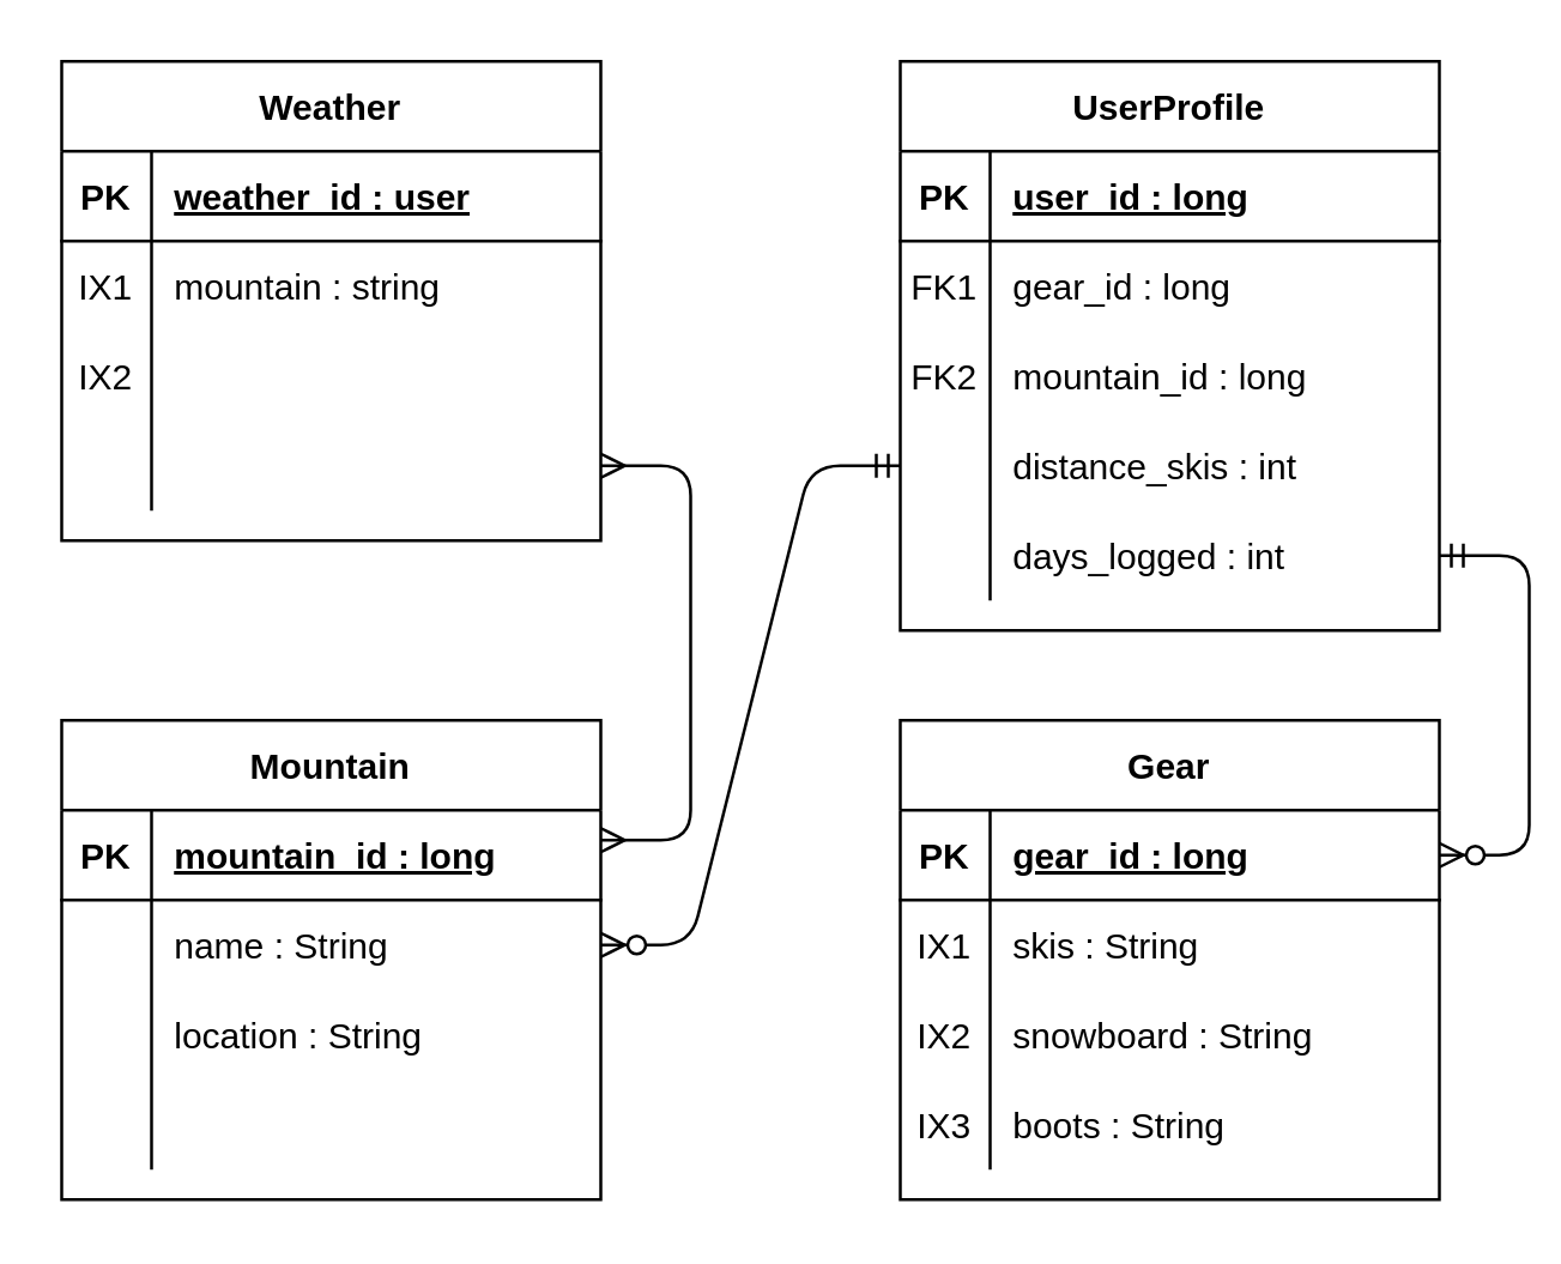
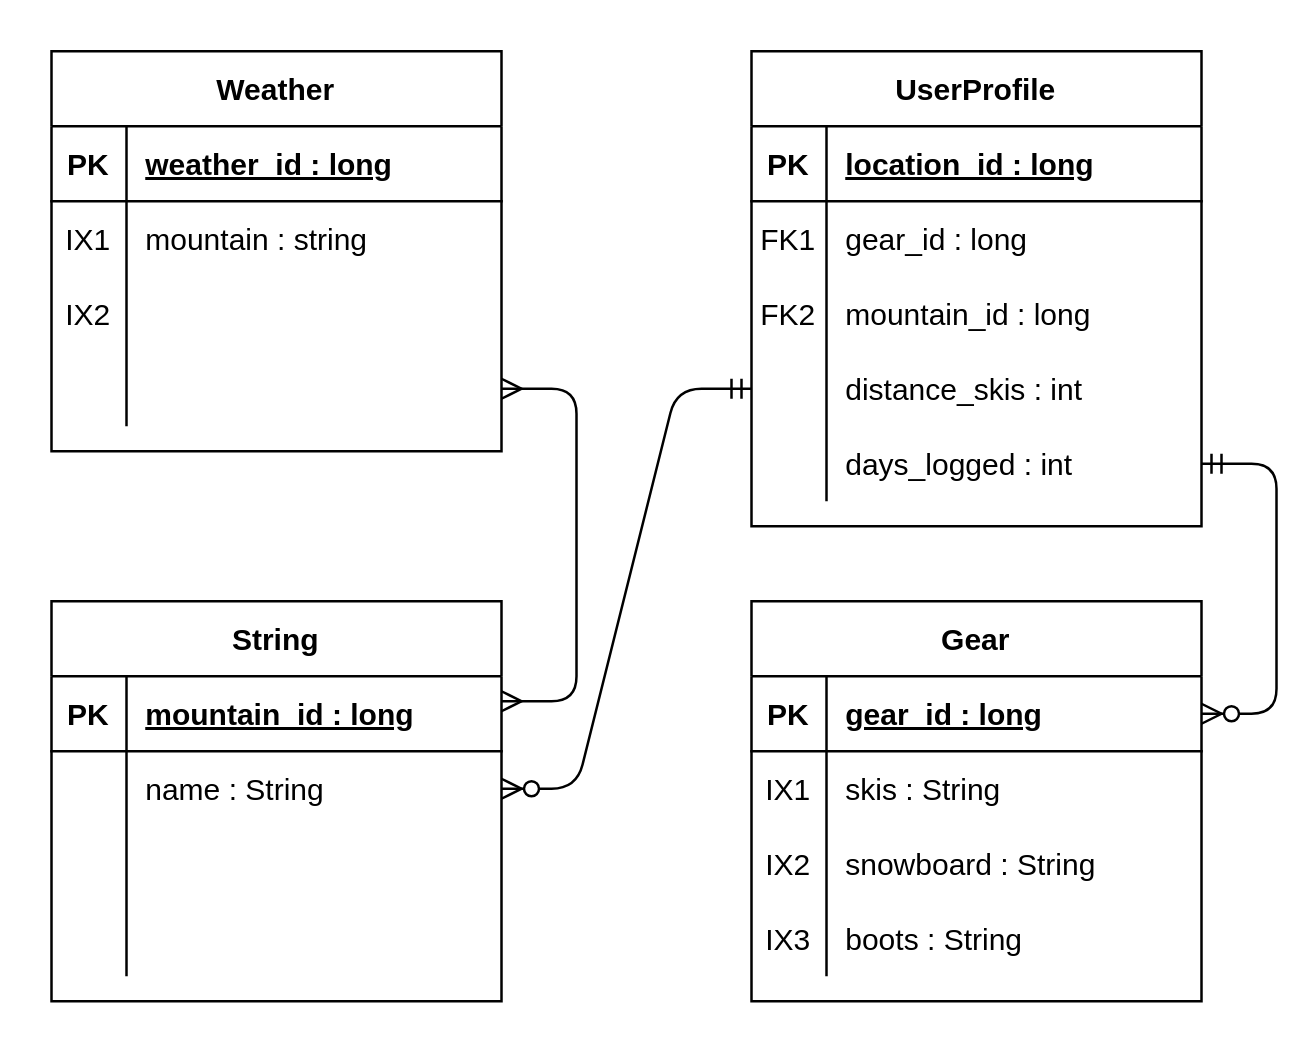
  <mxCell id="0" />
  <mxCell id="1" parent="0" />
  <mxCell id="2" value="Weather" style="shape=table;startSize=30;container=1;collapsible=1;childLayout=tableLayout;fixedRows=1;rowLines=0;fontStyle=1;align=center;resizeLast=1;" vertex="1" parent="1"><mxGeometry x="20" y="20" width="180" height="160" as="geometry" /></mxCell>
  <mxCell id="3" value="" style="shape=partialRectangle;collapsible=0;dropTarget=0;pointerEvents=0;fillColor=none;top=0;left=0;bottom=1;right=0;points=[[0,0.5],[1,0.5]];portConstraint=eastwest;" vertex="1" parent="2"><mxGeometry y="30" width="180" height="30" as="geometry" /></mxCell>
  <mxCell id="4" value="PK" style="shape=partialRectangle;connectable=0;fillColor=none;top=0;left=0;bottom=0;right=0;fontStyle=1;overflow=hidden;" vertex="1" parent="3"><mxGeometry width="30" height="30" as="geometry" /></mxCell>
- <mxCell id="5" value="weather_id : user" style="shape=partialRectangle;connectable=0;fillColor=none;top=0;left=0;bottom=0;right=0;align=left;spacingLeft=6;fontStyle=5;overflow=hidden;" vertex="1" parent="3"><mxGeometry x="30" width="150" height="30" as="geometry" /></mxCell>
+ <mxCell id="5" value="weather_id : long" style="shape=partialRectangle;connectable=0;fillColor=none;top=0;left=0;bottom=0;right=0;align=left;spacingLeft=6;fontStyle=5;overflow=hidden;" vertex="1" parent="3"><mxGeometry x="30" width="150" height="30" as="geometry" /></mxCell>
  <mxCell id="6" value="" style="shape=partialRectangle;collapsible=0;dropTarget=0;pointerEvents=0;fillColor=none;top=0;left=0;bottom=0;right=0;points=[[0,0.5],[1,0.5]];portConstraint=eastwest;" vertex="1" parent="2"><mxGeometry y="60" width="180" height="30" as="geometry" /></mxCell>
  <mxCell id="7" value="IX1" style="shape=partialRectangle;connectable=0;fillColor=none;top=0;left=0;bottom=0;right=0;editable=1;overflow=hidden;" vertex="1" parent="6"><mxGeometry width="30" height="30" as="geometry" /></mxCell>
  <mxCell id="8" value="mountain : string" style="shape=partialRectangle;connectable=0;fillColor=none;top=0;left=0;bottom=0;right=0;align=left;spacingLeft=6;overflow=hidden;" vertex="1" parent="6"><mxGeometry x="30" width="150" height="30" as="geometry" /></mxCell>
  <mxCell id="9" value="" style="shape=partialRectangle;collapsible=0;dropTarget=0;pointerEvents=0;fillColor=none;top=0;left=0;bottom=0;right=0;points=[[0,0.5],[1,0.5]];portConstraint=eastwest;" vertex="1" parent="2"><mxGeometry y="90" width="180" height="30" as="geometry" /></mxCell>
  <mxCell id="10" value="IX2" style="shape=partialRectangle;connectable=0;fillColor=none;top=0;left=0;bottom=0;right=0;editable=1;overflow=hidden;" vertex="1" parent="9"><mxGeometry width="30" height="30" as="geometry" /></mxCell>
  <mxCell id="11" value="" style="shape=partialRectangle;collapsible=0;dropTarget=0;pointerEvents=0;fillColor=none;top=0;left=0;bottom=0;right=0;points=[[0,0.5],[1,0.5]];portConstraint=eastwest;" vertex="1" parent="2"><mxGeometry y="120" width="180" height="30" as="geometry" /></mxCell>
  <mxCell id="12" value="" style="shape=partialRectangle;connectable=0;fillColor=none;top=0;left=0;bottom=0;right=0;editable=1;overflow=hidden;" vertex="1" parent="11"><mxGeometry width="30" height="30" as="geometry" /></mxCell>
  <mxCell id="13" value="" style="shape=partialRectangle;connectable=0;fillColor=none;top=0;left=0;bottom=0;right=0;align=left;spacingLeft=6;overflow=hidden;" vertex="1" parent="11"><mxGeometry x="30" width="150" height="30" as="geometry" /></mxCell>
  <mxCell id="14" value="UserProfile" style="shape=table;startSize=30;container=1;collapsible=1;childLayout=tableLayout;fixedRows=1;rowLines=0;fontStyle=1;align=center;resizeLast=1;" vertex="1" parent="1"><mxGeometry x="300" y="20" width="180" height="190" as="geometry" /></mxCell>
  <mxCell id="15" value="" style="shape=partialRectangle;collapsible=0;dropTarget=0;pointerEvents=0;fillColor=none;top=0;left=0;bottom=1;right=0;points=[[0,0.5],[1,0.5]];portConstraint=eastwest;" vertex="1" parent="14"><mxGeometry y="30" width="180" height="30" as="geometry" /></mxCell>
  <mxCell id="16" value="PK" style="shape=partialRectangle;connectable=0;fillColor=none;top=0;left=0;bottom=0;right=0;fontStyle=1;overflow=hidden;" vertex="1" parent="15"><mxGeometry width="30" height="30" as="geometry" /></mxCell>
- <mxCell id="17" value="user_id : long" style="shape=partialRectangle;connectable=0;fillColor=none;top=0;left=0;bottom=0;right=0;align=left;spacingLeft=6;fontStyle=5;overflow=hidden;" vertex="1" parent="15"><mxGeometry x="30" width="150" height="30" as="geometry" /></mxCell>
+ <mxCell id="17" value="location_id : long" style="shape=partialRectangle;connectable=0;fillColor=none;top=0;left=0;bottom=0;right=0;align=left;spacingLeft=6;fontStyle=5;overflow=hidden;" vertex="1" parent="15"><mxGeometry x="30" width="150" height="30" as="geometry" /></mxCell>
  <mxCell id="18" value="" style="shape=partialRectangle;collapsible=0;dropTarget=0;pointerEvents=0;fillColor=none;top=0;left=0;bottom=0;right=0;points=[[0,0.5],[1,0.5]];portConstraint=eastwest;" vertex="1" parent="14"><mxGeometry y="60" width="180" height="30" as="geometry" /></mxCell>
  <mxCell id="19" value="FK1" style="shape=partialRectangle;connectable=0;fillColor=none;top=0;left=0;bottom=0;right=0;editable=1;overflow=hidden;" vertex="1" parent="18"><mxGeometry width="30" height="30" as="geometry" /></mxCell>
  <mxCell id="20" value="gear_id : long" style="shape=partialRectangle;connectable=0;fillColor=none;top=0;left=0;bottom=0;right=0;align=left;spacingLeft=6;overflow=hidden;" vertex="1" parent="18"><mxGeometry x="30" width="150" height="30" as="geometry" /></mxCell>
  <mxCell id="21" value="" style="shape=partialRectangle;collapsible=0;dropTarget=0;pointerEvents=0;fillColor=none;top=0;left=0;bottom=0;right=0;points=[[0,0.5],[1,0.5]];portConstraint=eastwest;" vertex="1" parent="14"><mxGeometry y="90" width="180" height="30" as="geometry" /></mxCell>
  <mxCell id="22" value="FK2" style="shape=partialRectangle;connectable=0;fillColor=none;top=0;left=0;bottom=0;right=0;editable=1;overflow=hidden;" vertex="1" parent="21"><mxGeometry width="30" height="30" as="geometry" /></mxCell>
  <mxCell id="23" value="mountain_id : long" style="shape=partialRectangle;connectable=0;fillColor=none;top=0;left=0;bottom=0;right=0;align=left;spacingLeft=6;overflow=hidden;" vertex="1" parent="21"><mxGeometry x="30" width="150" height="30" as="geometry" /></mxCell>
  <mxCell id="24" value="" style="shape=partialRectangle;collapsible=0;dropTarget=0;pointerEvents=0;fillColor=none;top=0;left=0;bottom=0;right=0;points=[[0,0.5],[1,0.5]];portConstraint=eastwest;" vertex="1" parent="14"><mxGeometry y="120" width="180" height="30" as="geometry" /></mxCell>
  <mxCell id="25" value="" style="shape=partialRectangle;connectable=0;fillColor=none;top=0;left=0;bottom=0;right=0;editable=1;overflow=hidden;" vertex="1" parent="24"><mxGeometry width="30" height="30" as="geometry" /></mxCell>
  <mxCell id="26" value="distance_skis : int" style="shape=partialRectangle;connectable=0;fillColor=none;top=0;left=0;bottom=0;right=0;align=left;spacingLeft=6;overflow=hidden;" vertex="1" parent="24"><mxGeometry x="30" width="150" height="30" as="geometry" /></mxCell>
  <mxCell id="27" value="" style="shape=partialRectangle;collapsible=0;dropTarget=0;pointerEvents=0;fillColor=none;top=0;left=0;bottom=0;right=0;points=[[0,0.5],[1,0.5]];portConstraint=eastwest;" vertex="1" parent="14"><mxGeometry y="150" width="180" height="30" as="geometry" /></mxCell>
  <mxCell id="28" value="" style="shape=partialRectangle;connectable=0;fillColor=none;top=0;left=0;bottom=0;right=0;editable=1;overflow=hidden;" vertex="1" parent="27"><mxGeometry width="30" height="30" as="geometry" /></mxCell>
  <mxCell id="29" value="days_logged : int" style="shape=partialRectangle;connectable=0;fillColor=none;top=0;left=0;bottom=0;right=0;align=left;spacingLeft=6;overflow=hidden;" vertex="1" parent="27"><mxGeometry x="30" width="150" height="30" as="geometry" /></mxCell>
  <mxCell id="30" value="Gear" style="shape=table;startSize=30;container=1;collapsible=1;childLayout=tableLayout;fixedRows=1;rowLines=0;fontStyle=1;align=center;resizeLast=1;" vertex="1" parent="1"><mxGeometry x="300" y="240" width="180" height="160" as="geometry" /></mxCell>
  <mxCell id="31" value="" style="shape=partialRectangle;collapsible=0;dropTarget=0;pointerEvents=0;fillColor=none;top=0;left=0;bottom=1;right=0;points=[[0,0.5],[1,0.5]];portConstraint=eastwest;" vertex="1" parent="30"><mxGeometry y="30" width="180" height="30" as="geometry" /></mxCell>
  <mxCell id="32" value="PK" style="shape=partialRectangle;connectable=0;fillColor=none;top=0;left=0;bottom=0;right=0;fontStyle=1;overflow=hidden;" vertex="1" parent="31"><mxGeometry width="30" height="30" as="geometry" /></mxCell>
  <mxCell id="33" value="gear_id : long" style="shape=partialRectangle;connectable=0;fillColor=none;top=0;left=0;bottom=0;right=0;align=left;spacingLeft=6;fontStyle=5;overflow=hidden;" vertex="1" parent="31"><mxGeometry x="30" width="150" height="30" as="geometry" /></mxCell>
  <mxCell id="34" value="" style="shape=partialRectangle;collapsible=0;dropTarget=0;pointerEvents=0;fillColor=none;top=0;left=0;bottom=0;right=0;points=[[0,0.5],[1,0.5]];portConstraint=eastwest;" vertex="1" parent="30"><mxGeometry y="60" width="180" height="30" as="geometry" /></mxCell>
  <mxCell id="35" value="IX1" style="shape=partialRectangle;connectable=0;fillColor=none;top=0;left=0;bottom=0;right=0;editable=1;overflow=hidden;" vertex="1" parent="34"><mxGeometry width="30" height="30" as="geometry" /></mxCell>
  <mxCell id="36" value="skis : String" style="shape=partialRectangle;connectable=0;fillColor=none;top=0;left=0;bottom=0;right=0;align=left;spacingLeft=6;overflow=hidden;" vertex="1" parent="34"><mxGeometry x="30" width="150" height="30" as="geometry" /></mxCell>
  <mxCell id="37" value="" style="shape=partialRectangle;collapsible=0;dropTarget=0;pointerEvents=0;fillColor=none;top=0;left=0;bottom=0;right=0;points=[[0,0.5],[1,0.5]];portConstraint=eastwest;" vertex="1" parent="30"><mxGeometry y="90" width="180" height="30" as="geometry" /></mxCell>
  <mxCell id="38" value="IX2" style="shape=partialRectangle;connectable=0;fillColor=none;top=0;left=0;bottom=0;right=0;editable=1;overflow=hidden;" vertex="1" parent="37"><mxGeometry width="30" height="30" as="geometry" /></mxCell>
  <mxCell id="39" value="snowboard : String" style="shape=partialRectangle;connectable=0;fillColor=none;top=0;left=0;bottom=0;right=0;align=left;spacingLeft=6;overflow=hidden;" vertex="1" parent="37"><mxGeometry x="30" width="150" height="30" as="geometry" /></mxCell>
  <mxCell id="40" value="" style="shape=partialRectangle;collapsible=0;dropTarget=0;pointerEvents=0;fillColor=none;top=0;left=0;bottom=0;right=0;points=[[0,0.5],[1,0.5]];portConstraint=eastwest;" vertex="1" parent="30"><mxGeometry y="120" width="180" height="30" as="geometry" /></mxCell>
  <mxCell id="41" value="IX3" style="shape=partialRectangle;connectable=0;fillColor=none;top=0;left=0;bottom=0;right=0;editable=1;overflow=hidden;" vertex="1" parent="40"><mxGeometry width="30" height="30" as="geometry" /></mxCell>
  <mxCell id="42" value="boots : String" style="shape=partialRectangle;connectable=0;fillColor=none;top=0;left=0;bottom=0;right=0;align=left;spacingLeft=6;overflow=hidden;" vertex="1" parent="40"><mxGeometry x="30" width="150" height="30" as="geometry" /></mxCell>
- <mxCell id="43" value="Mountain" style="shape=table;startSize=30;container=1;collapsible=1;childLayout=tableLayout;fixedRows=1;rowLines=0;fontStyle=1;align=center;resizeLast=1;" vertex="1" parent="1"><mxGeometry x="20" y="240" width="180" height="160" as="geometry" /></mxCell>
+ <mxCell id="43" value="String" style="shape=table;startSize=30;container=1;collapsible=1;childLayout=tableLayout;fixedRows=1;rowLines=0;fontStyle=1;align=center;resizeLast=1;" vertex="1" parent="1"><mxGeometry x="20" y="240" width="180" height="160" as="geometry" /></mxCell>
  <mxCell id="44" value="" style="shape=partialRectangle;collapsible=0;dropTarget=0;pointerEvents=0;fillColor=none;top=0;left=0;bottom=1;right=0;points=[[0,0.5],[1,0.5]];portConstraint=eastwest;" vertex="1" parent="43"><mxGeometry y="30" width="180" height="30" as="geometry" /></mxCell>
  <mxCell id="45" value="PK" style="shape=partialRectangle;connectable=0;fillColor=none;top=0;left=0;bottom=0;right=0;fontStyle=1;overflow=hidden;" vertex="1" parent="44"><mxGeometry width="30" height="30" as="geometry" /></mxCell>
  <mxCell id="46" value="mountain_id : long" style="shape=partialRectangle;connectable=0;fillColor=none;top=0;left=0;bottom=0;right=0;align=left;spacingLeft=6;fontStyle=5;overflow=hidden;" vertex="1" parent="44"><mxGeometry x="30" width="150" height="30" as="geometry" /></mxCell>
  <mxCell id="47" value="" style="shape=partialRectangle;collapsible=0;dropTarget=0;pointerEvents=0;fillColor=none;top=0;left=0;bottom=0;right=0;points=[[0,0.5],[1,0.5]];portConstraint=eastwest;" vertex="1" parent="43"><mxGeometry y="60" width="180" height="30" as="geometry" /></mxCell>
  <mxCell id="48" value="" style="shape=partialRectangle;connectable=0;fillColor=none;top=0;left=0;bottom=0;right=0;editable=1;overflow=hidden;" vertex="1" parent="47"><mxGeometry width="30" height="30" as="geometry" /></mxCell>
  <mxCell id="49" value="name : String" style="shape=partialRectangle;connectable=0;fillColor=none;top=0;left=0;bottom=0;right=0;align=left;spacingLeft=6;overflow=hidden;" vertex="1" parent="47"><mxGeometry x="30" width="150" height="30" as="geometry" /></mxCell>
  <mxCell id="50" value="" style="shape=partialRectangle;collapsible=0;dropTarget=0;pointerEvents=0;fillColor=none;top=0;left=0;bottom=0;right=0;points=[[0,0.5],[1,0.5]];portConstraint=eastwest;" vertex="1" parent="43"><mxGeometry y="90" width="180" height="30" as="geometry" /></mxCell>
  <mxCell id="51" value="" style="shape=partialRectangle;connectable=0;fillColor=none;top=0;left=0;bottom=0;right=0;editable=1;overflow=hidden;" vertex="1" parent="50"><mxGeometry width="30" height="30" as="geometry" /></mxCell>
- <mxCell id="52" value="location : String" style="shape=partialRectangle;connectable=0;fillColor=none;top=0;left=0;bottom=0;right=0;align=left;spacingLeft=6;overflow=hidden;" vertex="1" parent="50"><mxGeometry x="30" width="150" height="30" as="geometry" /></mxCell>
  <mxCell id="53" value="" style="shape=partialRectangle;collapsible=0;dropTarget=0;pointerEvents=0;fillColor=none;top=0;left=0;bottom=0;right=0;points=[[0,0.5],[1,0.5]];portConstraint=eastwest;" vertex="1" parent="43"><mxGeometry y="120" width="180" height="30" as="geometry" /></mxCell>
  <mxCell id="54" value="" style="shape=partialRectangle;connectable=0;fillColor=none;top=0;left=0;bottom=0;right=0;editable=1;overflow=hidden;" vertex="1" parent="53"><mxGeometry width="30" height="30" as="geometry" /></mxCell>
  <mxCell id="55" value="" style="shape=partialRectangle;connectable=0;fillColor=none;top=0;left=0;bottom=0;right=0;align=left;spacingLeft=6;overflow=hidden;" vertex="1" parent="53"><mxGeometry x="30" width="150" height="30" as="geometry" /></mxCell>
  <mxCell id="56" value="" style="edgeStyle=entityRelationEdgeStyle;fontSize=12;html=1;endArrow=ERzeroToMany;startArrow=ERmandOne;entryX=1;entryY=0.5;entryDx=0;entryDy=0;exitX=0;exitY=0.5;exitDx=0;exitDy=0;" edge="1" parent="1" source="24" target="47"><mxGeometry width="100" height="100" relative="1" as="geometry"><mxPoint x="260" y="120" as="sourcePoint" /><mxPoint x="320" y="160" as="targetPoint" /></mxGeometry></mxCell>
  <mxCell id="57" value="" style="edgeStyle=entityRelationEdgeStyle;fontSize=12;html=1;endArrow=ERmany;startArrow=ERmany;exitX=1;exitY=0.25;exitDx=0;exitDy=0;entryX=1;entryY=0.5;entryDx=0;entryDy=0;" edge="1" parent="1" source="43" target="11"><mxGeometry width="100" height="100" relative="1" as="geometry"><mxPoint x="-80" y="190" as="sourcePoint" /><mxPoint x="20" y="90" as="targetPoint" /></mxGeometry></mxCell>
  <mxCell id="58" value="" style="edgeStyle=entityRelationEdgeStyle;fontSize=12;html=1;endArrow=ERzeroToMany;startArrow=ERmandOne;entryX=1;entryY=0.5;entryDx=0;entryDy=0;exitX=1;exitY=0.5;exitDx=0;exitDy=0;" edge="1" parent="1" source="27" target="31"><mxGeometry width="100" height="100" relative="1" as="geometry"><mxPoint x="590" y="150" as="sourcePoint" /><mxPoint x="490" y="310" as="targetPoint" /></mxGeometry></mxCell>
